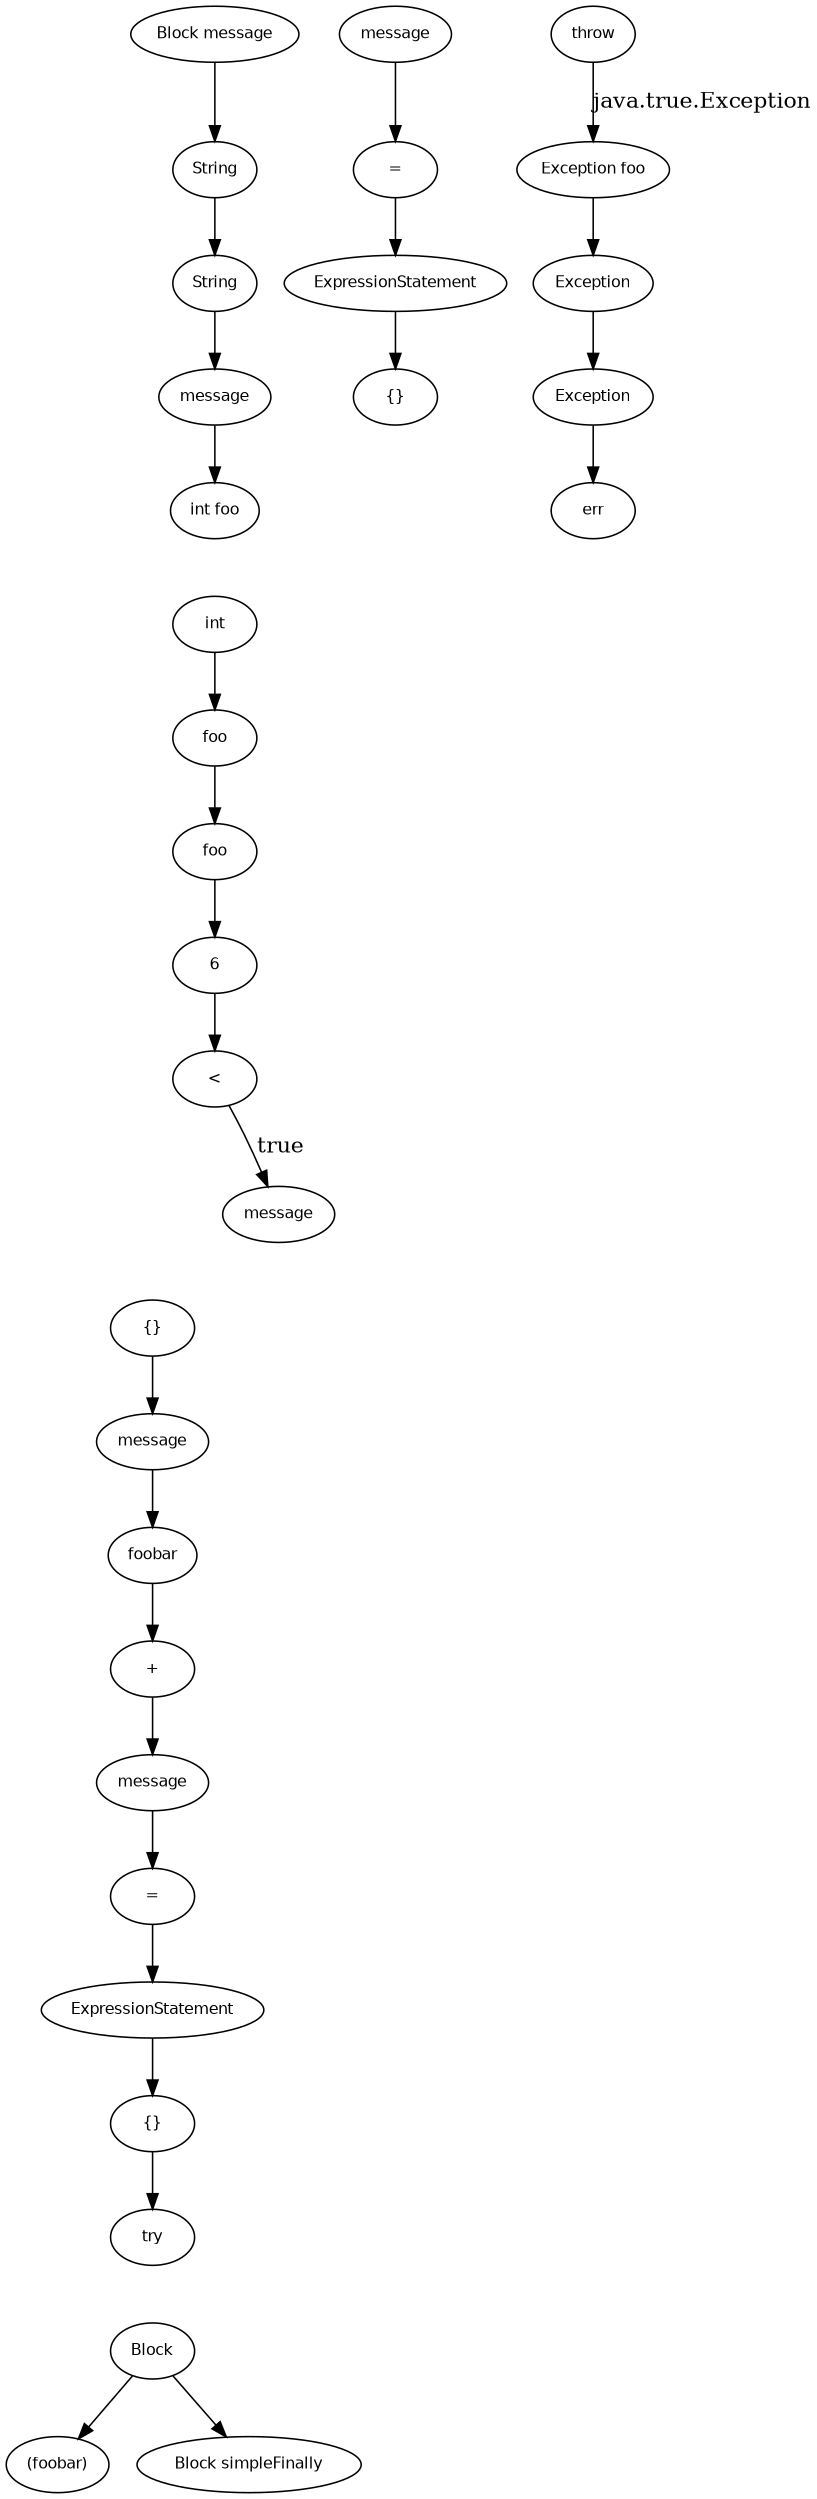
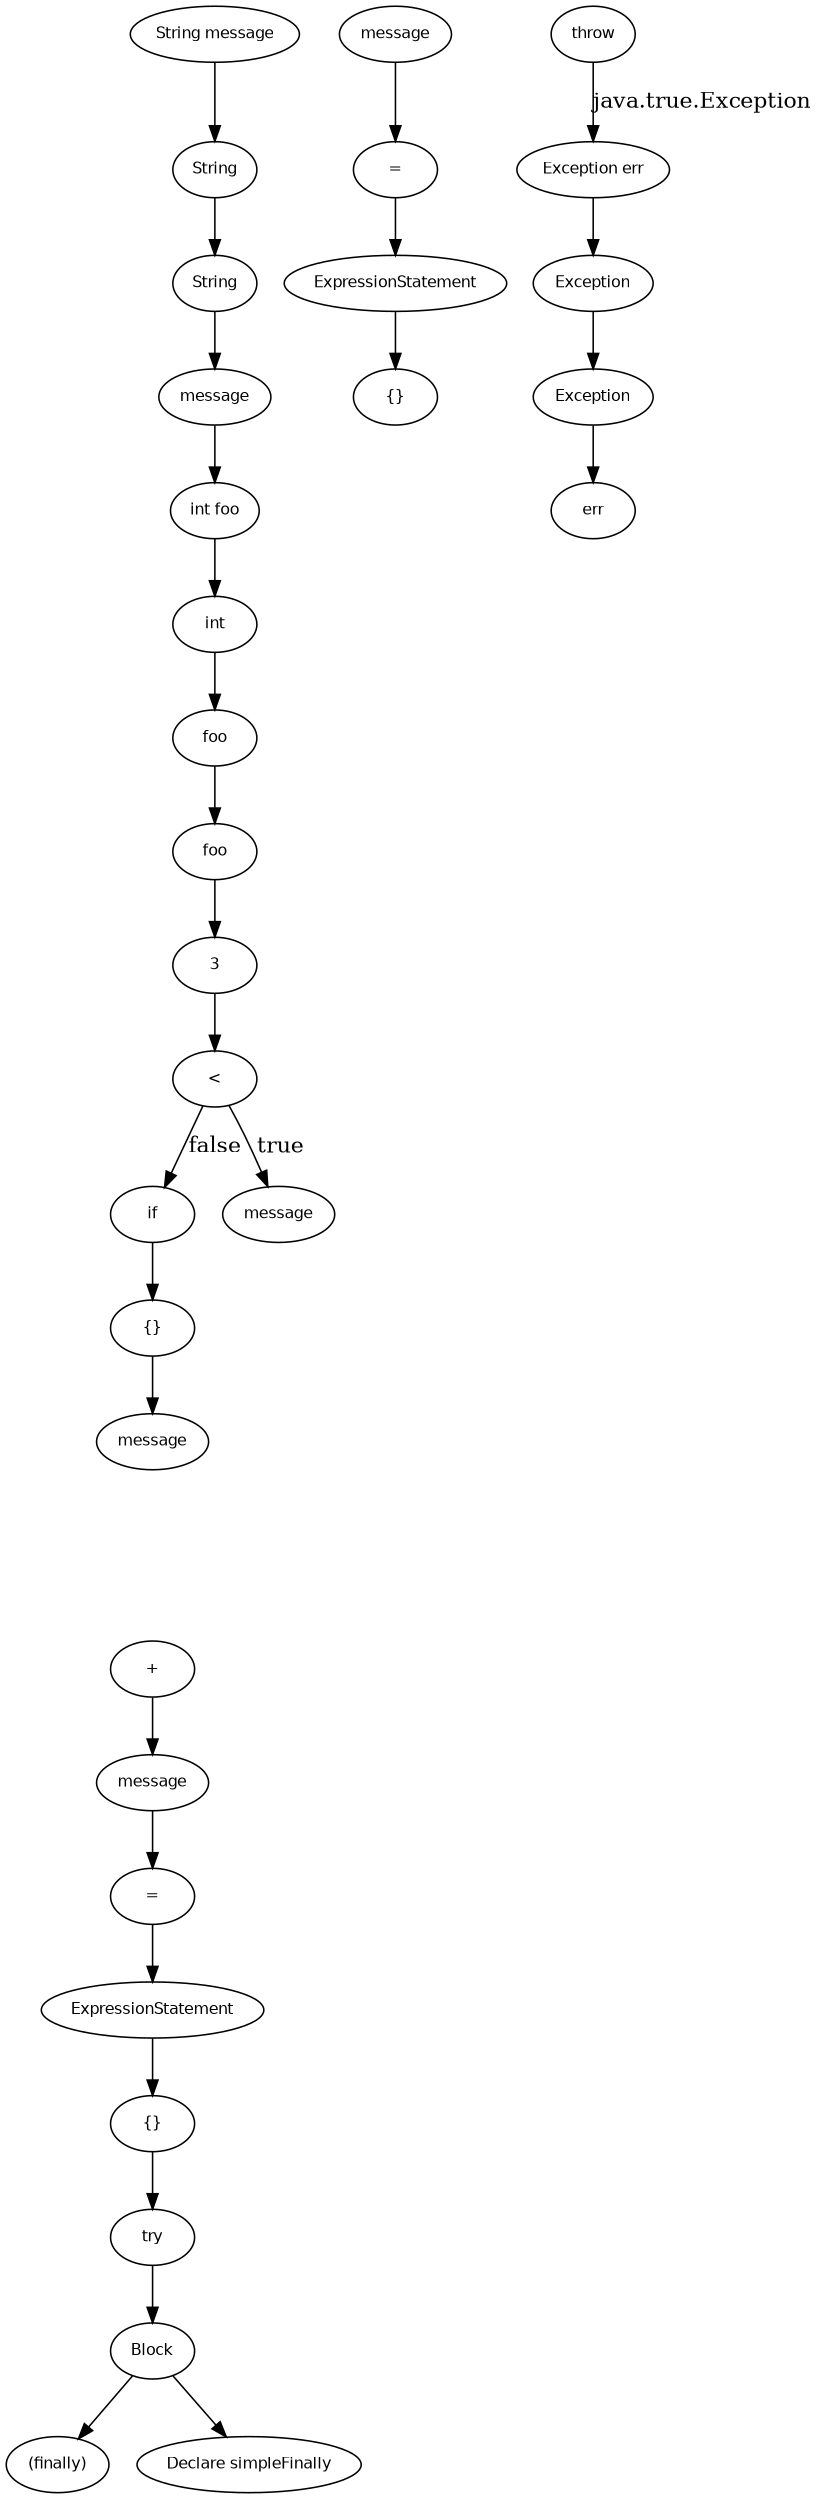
  digraph {
    node [fontname=Helvetica fontsize=10]
    n1 [label="<"]
+   n2 [label=if]
    n3 [label=message]
    n4 [label="{}"]
    n5 [label=message]
-   n6 [label=foobar]
    n7 [label=message]
    n8 [label="="]
    n9 [label=ExpressionStatement]
    n10 [label="{}"]
    n11 [label=err]
    n12 [label=Exception]
    n13 [label=Exception]
    n14 [label=try]
    n15 [label=Block]
-   n16 [label="(foobar)"]
-   n17 [label="Block simpleFinally"]
+   n16 [label="(finally)"]
+   n17 [label="Declare simpleFinally"]
    n18 [label=foo]
    n19 [label=foo]
-   n20 [label=6]
+   n20 [label=3]
    n21 [label=int]
-   n22 [label="Exception foo"]
+   n22 [label="Exception err"]
    n23 [label="int foo"]
    n24 [label=message]
    n25 [label="+"]
    n26 [label=message]
    n27 [label=String]
    n28 [label=String]
    n29 [label="="]
-   n30 [label="Block message"]
+   n30 [label="String message"]
    n31 [label=ExpressionStatement]
    n32 [label="{}"]
    n33 [label=throw]
+   n1 -> n2 [label=false]
    n1 -> n3 [label=true]
+   n2 -> n4
    n4 -> n5
-   n5 -> n6
-   n6 -> n25
    n7 -> n8
    n8 -> n9
    n9 -> n10
    n12 -> n13
    n13 -> n11
+   n14 -> n15
    n15 -> n16
    n15 -> n17
    n18 -> n19
    n19 -> n20
    n20 -> n1
    n21 -> n18
    n22 -> n12
+   n23 -> n21
    n24 -> n23
    n25 -> n26
    n26 -> n29
    n27 -> n28
    n28 -> n24
    n29 -> n31
    n30 -> n27
    n31 -> n32
    n32 -> n14
    n33 -> n22 [label="java.true.Exception"]
  }
